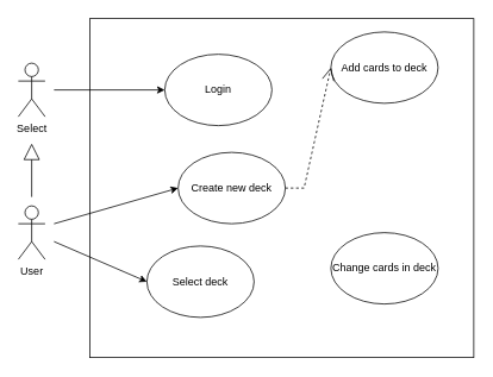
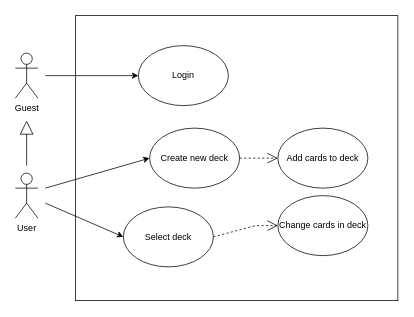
  <mxCell id="0" />
  <mxCell id="1" parent="0" />
  <mxCell id="2" value="User" style="shape=umlActor;verticalLabelPosition=bottom;verticalAlign=top;html=1;outlineConnect=0;" vertex="1" parent="1"><mxGeometry x="20" y="230" width="30" height="60" as="geometry" /></mxCell>
- <mxCell id="3" value="Select" style="shape=umlActor;verticalLabelPosition=bottom;verticalAlign=top;html=1;outlineConnect=0;" vertex="1" parent="1"><mxGeometry x="20" y="70" width="30" height="60" as="geometry" /></mxCell>
+ <mxCell id="3" value="Guest" style="shape=umlActor;verticalLabelPosition=bottom;verticalAlign=top;html=1;outlineConnect=0;" vertex="1" parent="1"><mxGeometry x="20" y="70" width="30" height="60" as="geometry" /></mxCell>
  <mxCell id="4" value="" style="rounded=0;whiteSpace=wrap;html=1;" vertex="1" parent="1"><mxGeometry x="100" y="20" width="430" height="380" as="geometry" /></mxCell>
  <mxCell id="5" value="Login" style="ellipse;whiteSpace=wrap;html=1;" vertex="1" parent="1"><mxGeometry x="184" y="60" width="120" height="80" as="geometry" /></mxCell>
  <mxCell id="6" value="" style="endArrow=block;endSize=16;endFill=0;html=1;rounded=0;" edge="1" parent="1"><mxGeometry width="160" relative="1" as="geometry"><mxPoint x="35" y="220" as="sourcePoint" /><mxPoint x="35" y="160" as="targetPoint" /></mxGeometry></mxCell>
  <mxCell id="7" value="Create new deck" style="ellipse;whiteSpace=wrap;html=1;" vertex="1" parent="1"><mxGeometry x="199" y="170" width="120" height="80" as="geometry" /></mxCell>
  <mxCell id="8" value="" style="endArrow=classic;html=1;rounded=0;" edge="1" parent="1" target="5"><mxGeometry width="50" height="50" relative="1" as="geometry"><mxPoint x="60" y="100" as="sourcePoint" /><mxPoint x="130" y="190" as="targetPoint" /></mxGeometry></mxCell>
  <mxCell id="9" value="" style="endArrow=classic;html=1;rounded=0;entryX=0;entryY=0.5;entryDx=0;entryDy=0;" edge="1" parent="1" target="7"><mxGeometry width="50" height="50" relative="1" as="geometry"><mxPoint x="60" y="250" as="sourcePoint" /><mxPoint x="10" y="310" as="targetPoint" /></mxGeometry></mxCell>
  <mxCell id="10" value="Select deck" style="ellipse;whiteSpace=wrap;html=1;" vertex="1" parent="1"><mxGeometry x="164" y="275" width="120" height="80" as="geometry" /></mxCell>
  <mxCell id="11" value="" style="endArrow=classic;html=1;rounded=0;entryX=0;entryY=0.5;entryDx=0;entryDy=0;" edge="1" parent="1" target="10"><mxGeometry width="50" height="50" relative="1" as="geometry"><mxPoint x="60" y="270" as="sourcePoint" /><mxPoint x="194" y="220" as="targetPoint" /></mxGeometry></mxCell>
- <mxCell id="12" value="Add cards to deck" style="ellipse;whiteSpace=wrap;html=1;" vertex="1" parent="1"><mxGeometry x="370" y="35" width="120" height="80" as="geometry" /></mxCell>
+ <mxCell id="12" value="Add cards to deck" style="ellipse;whiteSpace=wrap;html=1;" vertex="1" parent="1"><mxGeometry x="370" y="170" width="120" height="80" as="geometry" /></mxCell>
  <mxCell id="13" value="Change cards in deck" style="ellipse;whiteSpace=wrap;html=1;" vertex="1" parent="1"><mxGeometry x="370" y="260" width="120" height="80" as="geometry" /></mxCell>
  <mxCell id="14" value="" style="endArrow=open;endSize=12;dashed=1;html=1;rounded=0;entryX=0;entryY=0.5;entryDx=0;entryDy=0;exitX=1;exitY=0.5;exitDx=0;exitDy=0;" edge="1" parent="1" source="7" target="12"><mxGeometry width="160" relative="1" as="geometry"><mxPoint x="-110" y="420" as="sourcePoint" /><mxPoint x="50" y="420" as="targetPoint" /><Array as="points"><mxPoint x="340" y="210" /></Array></mxGeometry></mxCell>
+ <mxCell id="15" value="" style="endArrow=open;endSize=12;dashed=1;html=1;rounded=0;entryX=0;entryY=0.5;entryDx=0;entryDy=0;exitX=1;exitY=0.5;exitDx=0;exitDy=0;" edge="1" parent="1" source="10" target="13"><mxGeometry width="160" relative="1" as="geometry"><mxPoint x="314" y="220" as="sourcePoint" /><mxPoint x="340" y="220" as="targetPoint" /><Array as="points"><mxPoint x="340" y="300" /></Array></mxGeometry></mxCell>
